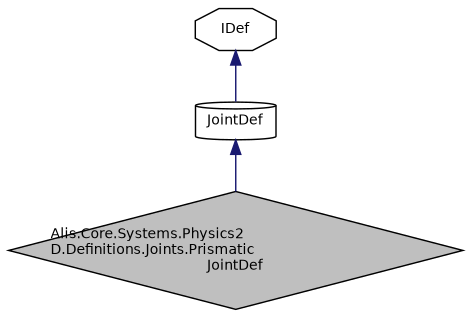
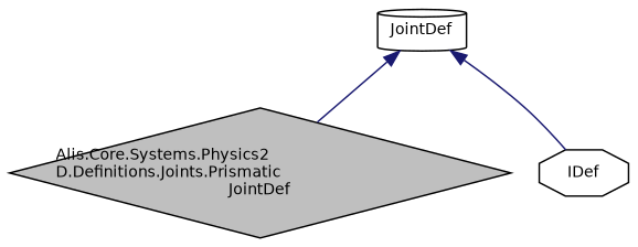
  digraph {
    node [color=black fillcolor=white fontname=Helvetica fontsize=10 style=filled]
    edge [color=midnightblue dir=back fontname=Helvetica fontsize=10 labelfontname=Helvetica labelfontsize=10 style=solid]
    n1 [fillcolor=grey75 fontcolor=black height=0.2 label="Alis.Core.Systems.Physics2\lD.Definitions.Joints.Prismatic\lJointDef" shape=diamond width=0.4]
    n2 [height=0.2 label=JointDef shape=cylinder width=0.4]
    n3 [height=0.2 label=IDef shape=octagon width=0.4]
    n2 -> n1
-   n3 -> n2
+   n2 -> n3
  }
